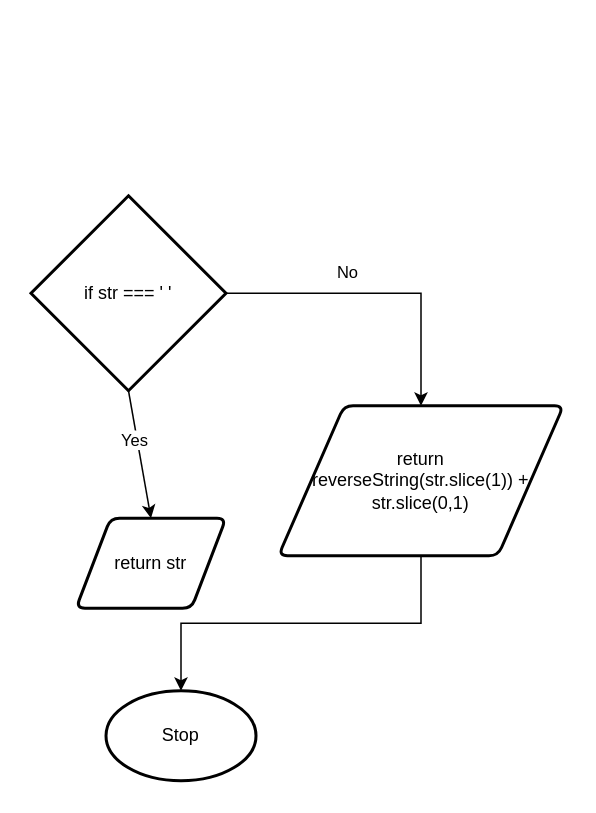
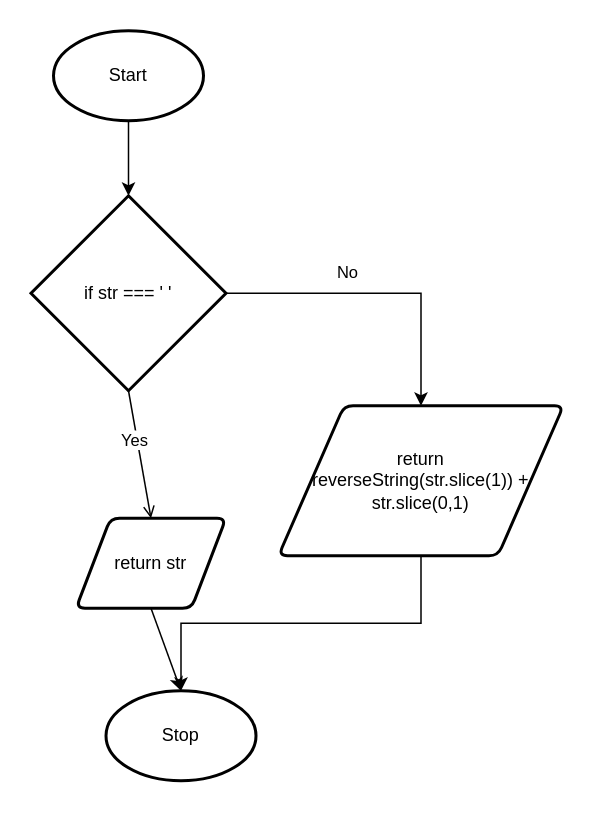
  <mxCell id="0" />
  <mxCell id="1" parent="0" />
- <mxCell id="4" style="edgeStyle=none;html=1;exitX=0.5;exitY=1;exitDx=0;exitDy=0;exitPerimeter=0;entryX=0.5;entryY=0;entryDx=0;entryDy=0;" parent="1" source="8" target="11" edge="1"><mxGeometry relative="1" as="geometry"><mxPoint x="85" y="310" as="targetPoint" /></mxGeometry></mxCell>
+ <mxCell id="2" style="edgeStyle=none;html=1;exitX=0.5;exitY=1;exitDx=0;exitDy=0;exitPerimeter=0;" parent="1" source="3" target="8" edge="1"><mxGeometry relative="1" as="geometry" /></mxCell>
+ <mxCell id="3" value="Start" style="strokeWidth=2;html=1;shape=mxgraph.flowchart.start_1;whiteSpace=wrap;" parent="1" vertex="1"><mxGeometry x="35" y="20" width="100" height="60" as="geometry" /></mxCell>
+ <mxCell id="4" style="edgeStyle=none;html=1;exitX=0.5;exitY=1;exitDx=0;exitDy=0;exitPerimeter=0;entryX=0.5;entryY=0;entryDx=0;entryDy=0;endArrow=open;" parent="1" source="8" target="11" edge="1"><mxGeometry relative="1" as="geometry"><mxPoint x="85" y="310" as="targetPoint" /></mxGeometry></mxCell>
  <mxCell id="5" value="Yes" style="edgeLabel;html=1;align=center;verticalAlign=middle;resizable=0;points=[];" parent="4" vertex="1" connectable="0"><mxGeometry x="-0.229" y="-2" relative="1" as="geometry"><mxPoint as="offset" /></mxGeometry></mxCell>
  <mxCell id="6" style="edgeStyle=orthogonalEdgeStyle;rounded=0;html=1;exitX=1;exitY=0.5;exitDx=0;exitDy=0;exitPerimeter=0;" parent="1" source="8" target="13" edge="1"><mxGeometry relative="1" as="geometry" /></mxCell>
  <mxCell id="7" value="No" style="edgeLabel;html=1;align=center;verticalAlign=middle;resizable=0;points=[];" parent="6" vertex="1" connectable="0"><mxGeometry x="0.085" y="-7" relative="1" as="geometry"><mxPoint x="-31" y="-22" as="offset" /></mxGeometry></mxCell>
  <mxCell id="8" value="if str === ' '" style="strokeWidth=2;html=1;shape=mxgraph.flowchart.decision;whiteSpace=wrap;" parent="1" vertex="1"><mxGeometry x="20" y="130" width="130" height="130" as="geometry" /></mxCell>
+ <mxCell id="9" style="edgeStyle=none;html=1;exitX=0.5;exitY=1;exitDx=0;exitDy=0;entryX=0.5;entryY=0;entryDx=0;entryDy=0;entryPerimeter=0;" parent="1" source="11" target="10" edge="1"><mxGeometry relative="1" as="geometry"><mxPoint x="85" y="410" as="sourcePoint" /></mxGeometry></mxCell>
  <mxCell id="10" value="Stop" style="strokeWidth=2;html=1;shape=mxgraph.flowchart.start_1;whiteSpace=wrap;" parent="1" vertex="1"><mxGeometry x="70" y="460" width="100" height="60" as="geometry" /></mxCell>
  <mxCell id="11" value="return str" style="shape=parallelogram;html=1;strokeWidth=2;perimeter=parallelogramPerimeter;whiteSpace=wrap;rounded=1;arcSize=12;size=0.23;" parent="1" vertex="1"><mxGeometry x="50" y="345" width="100" height="60" as="geometry" /></mxCell>
  <mxCell id="12" style="edgeStyle=orthogonalEdgeStyle;rounded=0;html=1;exitX=0.5;exitY=1;exitDx=0;exitDy=0;entryX=0.5;entryY=0;entryDx=0;entryDy=0;entryPerimeter=0;" parent="1" source="13" target="10" edge="1"><mxGeometry relative="1" as="geometry" /></mxCell>
  <mxCell id="13" value="&lt;span&gt;return &lt;br&gt;reverseString(str.slice(1)) + str.slice(0,1)&lt;/span&gt;" style="shape=parallelogram;html=1;strokeWidth=2;perimeter=parallelogramPerimeter;whiteSpace=wrap;rounded=1;arcSize=12;size=0.23;" parent="1" vertex="1"><mxGeometry x="185" y="270" width="190" height="100" as="geometry" /></mxCell>
